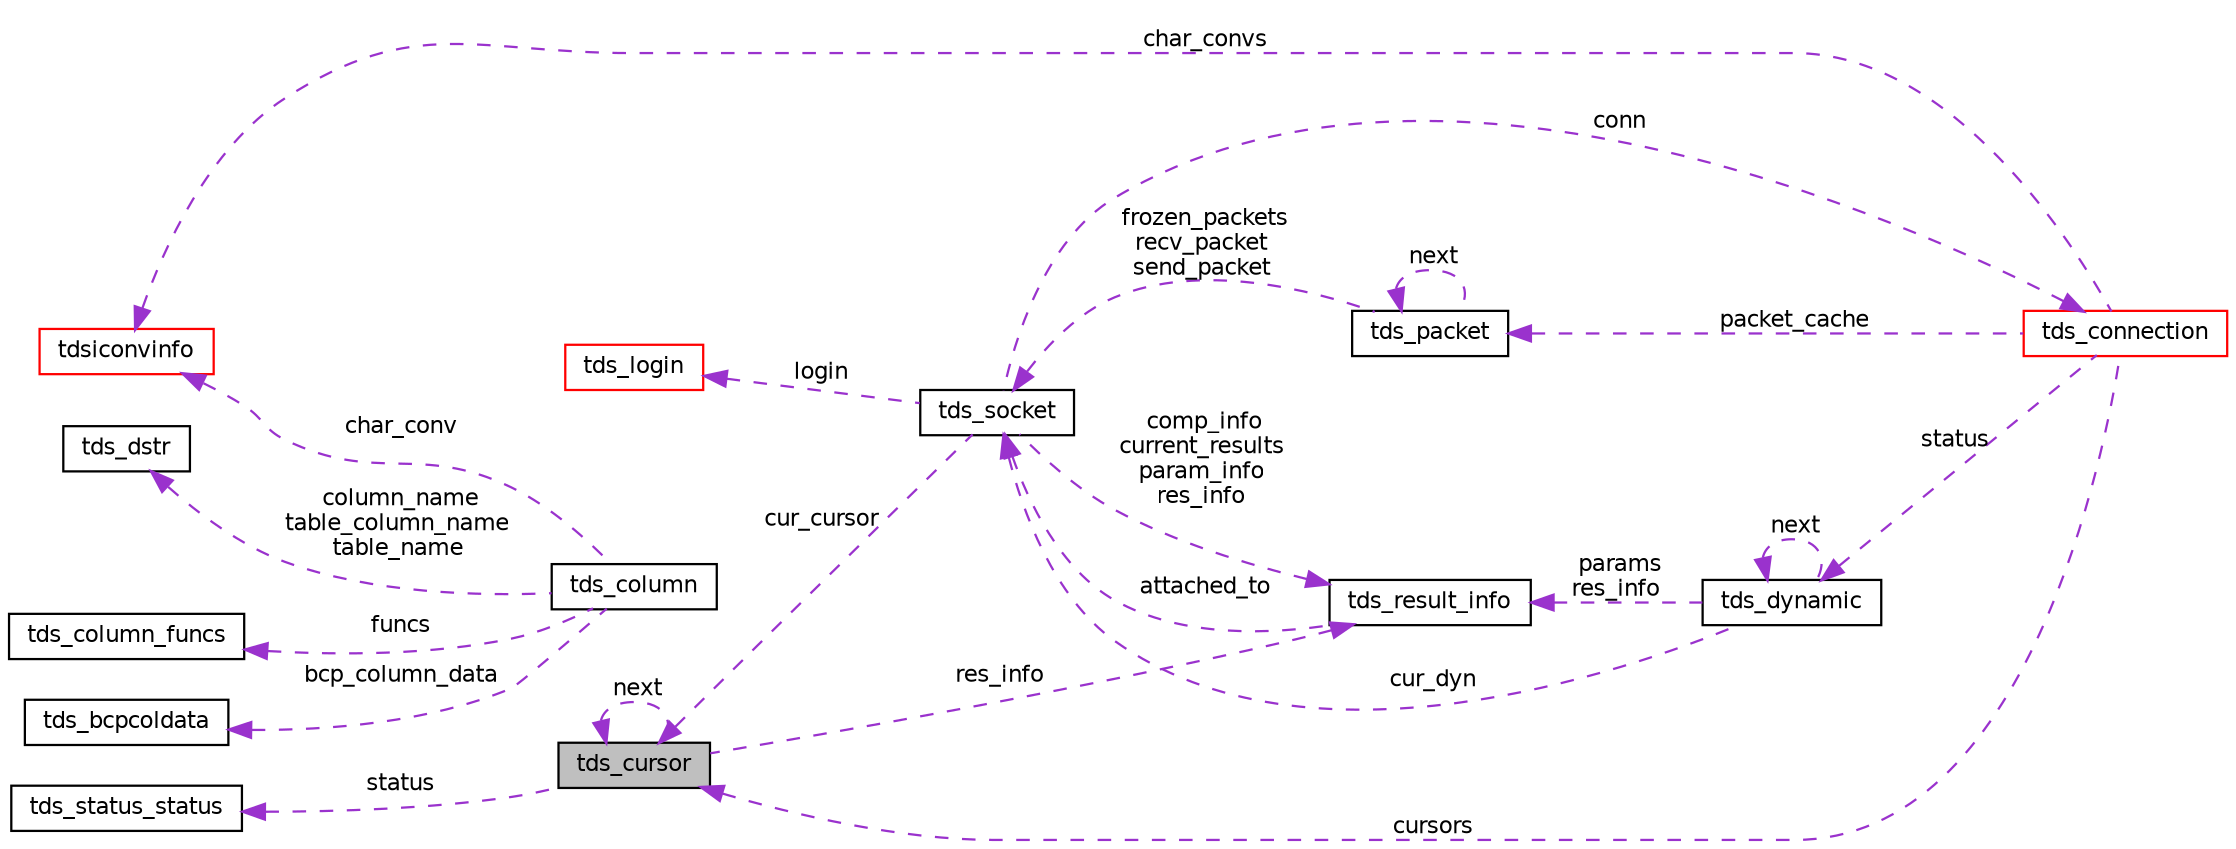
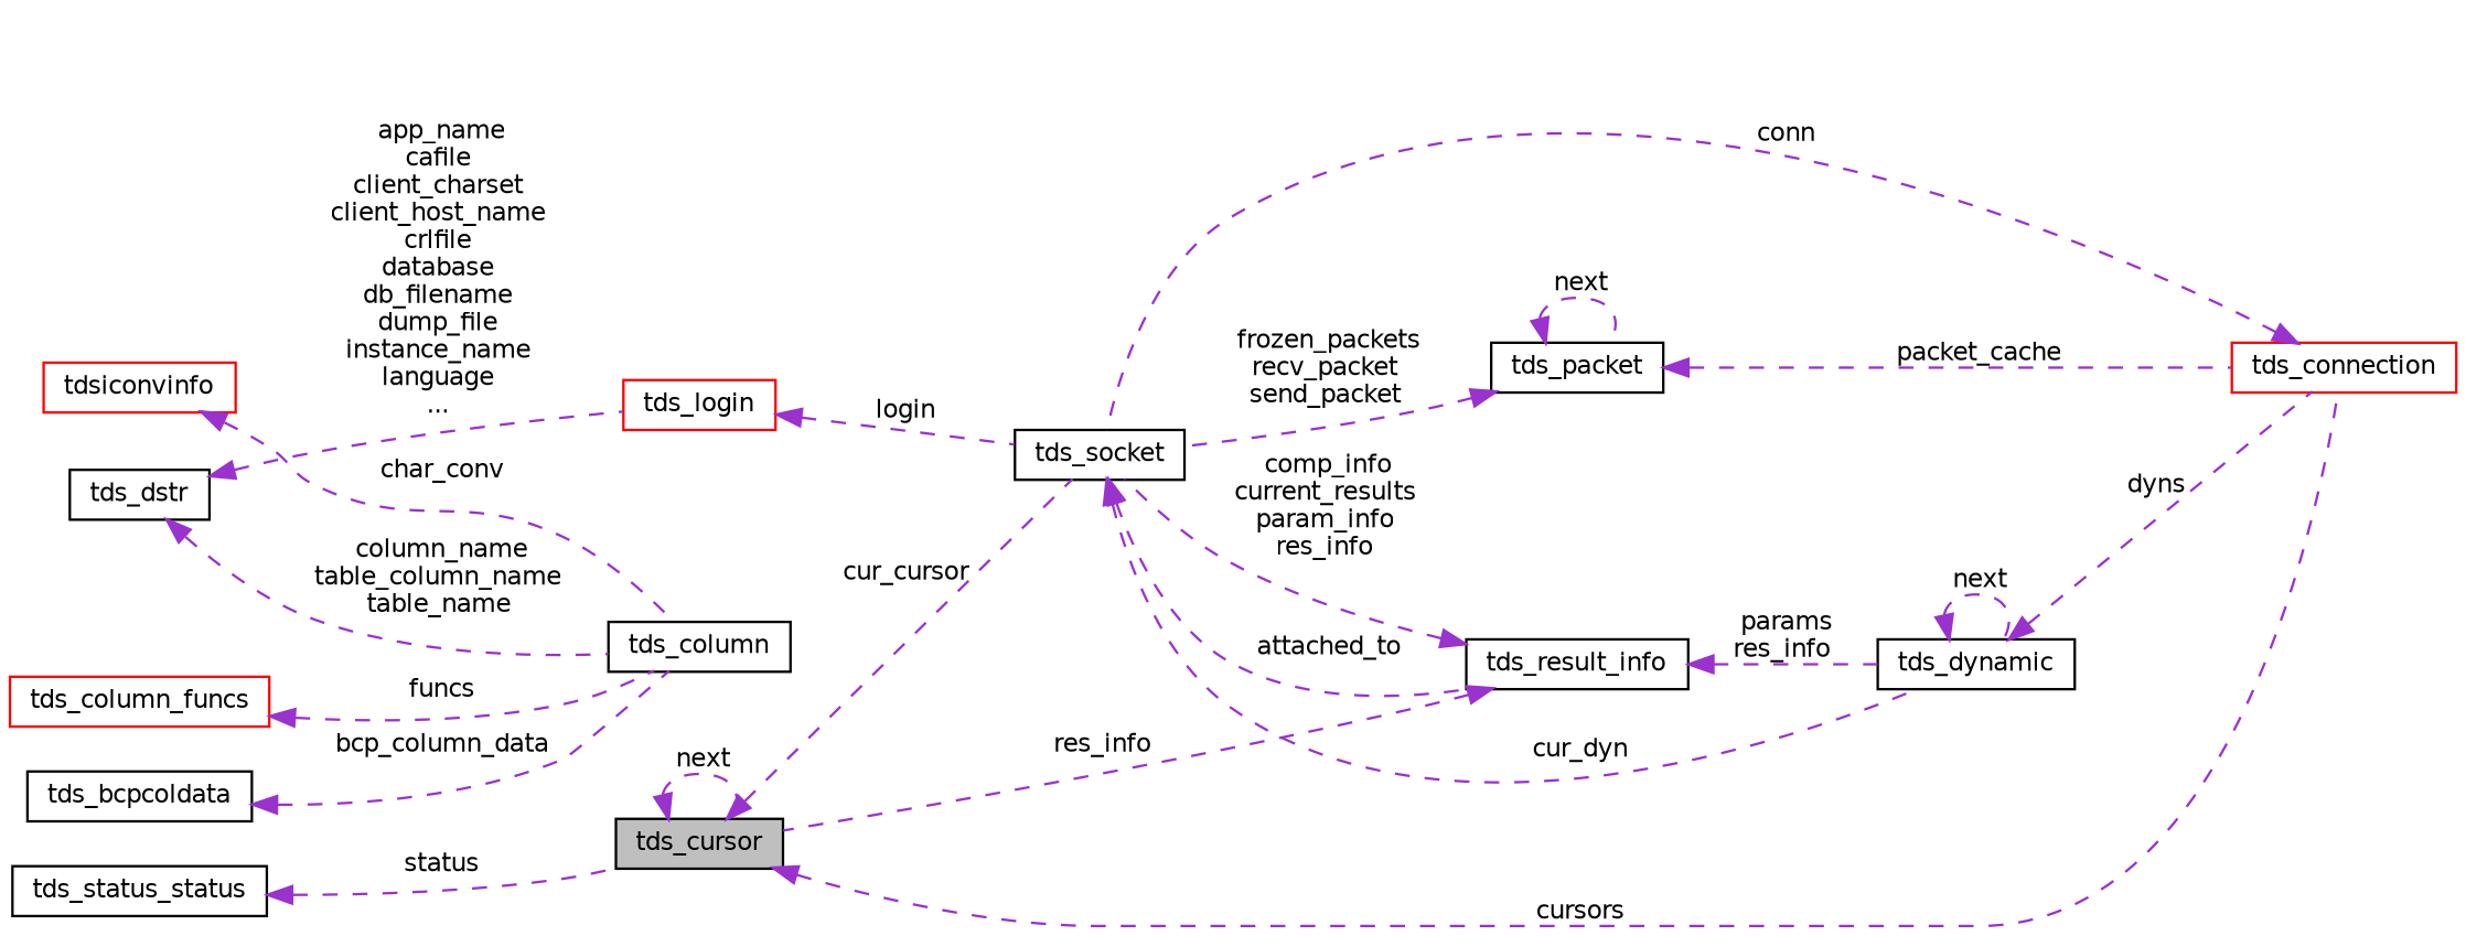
  digraph {
    rankdir=LR
    node [color=black fillcolor=white fontname=Helvetica fontsize=10 shape=record style=filled]
    edge [color=darkorchid3 dir=back fontname=Helvetica fontsize=10 labelfontname=Helvetica labelfontsize=10 style=dashed]
    n1 [fillcolor=grey75 fontcolor=black height=0.2 label=tds_cursor width=0.4]
    n2 [height=0.2 label=tds_socket width=0.4]
    n3 [color=red height=0.2 label=tds_connection width=0.4]
    n4 [height=0.2 label=tds_result_info width=0.4]
    n5 [height=0.2 label=tds_dynamic width=0.4]
    n6 [height=0.2 label=tds_status_status width=0.4]
    n7 [color=red height=0.2 label=tds_login width=0.4]
    n8 [height=0.2 label=tds_dstr width=0.4]
    n9 [height=0.2 label=tds_column width=0.4]
    n10 [height=0.2 label=tds_packet width=0.4]
    n11 [color=red height=0.2 label=tdsiconvinfo width=0.4]
-   n12 [height=0.2 label=tds_column_funcs width=0.4]
+   n12 [color=red height=0.2 label=tds_column_funcs width=0.4]
    n13 [height=0.2 label=tds_bcpcoldata width=0.4]
    n1 -> n1 [label=" next"]
    n1 -> n2 [label=" cur_cursor"]
    n1 -> n3 [label=" cursors"]
    n2 -> n4 [label=" attached_to"]
    n2 -> n5 [label=" cur_dyn"]
    n3 -> n2 [label=" conn"]
    n4 -> n1 [label=" res_info"]
    n4 -> n2 [label=" comp_info\ncurrent_results\nparam_info\nres_info"]
    n4 -> n5 [label=" params\nres_info"]
-   n5 -> n3 [label=" status"]
+   n5 -> n3 [label=" dyns"]
    n5 -> n5 [label=" next"]
    n6 -> n1 [label=" status"]
    n7 -> n2 [label=" login"]
+   n8 -> n7 [label=" app_name\ncafile\nclient_charset\nclient_host_name\ncrlfile\ndatabase\ndb_filename\ndump_file\ninstance_name\nlanguage\n..."]
    n8 -> n9 [label=" column_name\ntable_column_name\ntable_name"]
-   n2 -> n10 [label=" frozen_packets\nrecv_packet\nsend_packet"]
+   n10 -> n2 [label=" frozen_packets\nrecv_packet\nsend_packet"]
    n10 -> n3 [label=" packet_cache"]
    n10 -> n10 [label=" next"]
-   n11 -> n3 [label=" char_convs"]
    n11 -> n9 [label=" char_conv"]
    n12 -> n9 [label=" funcs"]
    n13 -> n9 [label=" bcp_column_data"]
  }
